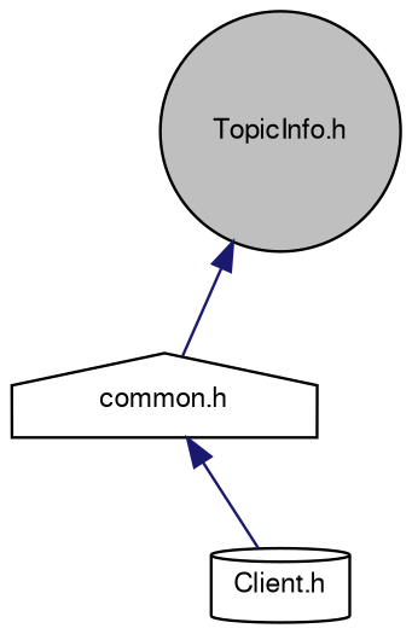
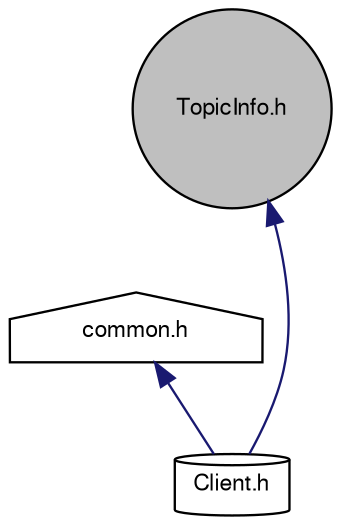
  digraph {
    node [color=black fillcolor=white fontname=FreeSans fontsize=10 style=filled]
    edge [color=midnightblue dir=back fontname=FreeSans fontsize=10 labelfontname=FreeSans labelfontsize=10 style=solid]
    n1 [fillcolor=grey75 fontcolor=black height=0.2 label="TopicInfo.h" shape=circle width=0.4]
    n2 [height=0.2 label="common.h" shape=house width=0.4]
    n3 [height=0.2 label="Client.h" shape=cylinder width=0.4]
-   n1 -> n2
+   n1 -> n3
    n2 -> n3
  }
